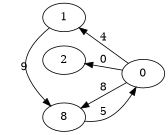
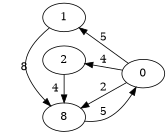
  digraph {
    rankdir=LR
    ranksep=equally
    1
    2
    n3 [label=8]
    0
    subgraph sub_1 {
      rank=same
      1
      2
      n3
    }
    subgraph sub_2 {
      rank=same
      0
    }
    subgraph sub_3 {
      rank=same
    }
-   1 -> n3 [label=9]
+   1 -> n3 [label=8]
+   2 -> n3 [label=4]
    n3 -> 0 [label=5]
-   0 -> 1 [label=4]
-   0 -> 2 [label=0]
-   0 -> n3 [label=8]
+   0 -> 1 [label=5]
+   0 -> 2 [label=4]
+   0 -> n3 [label=2]
  }
